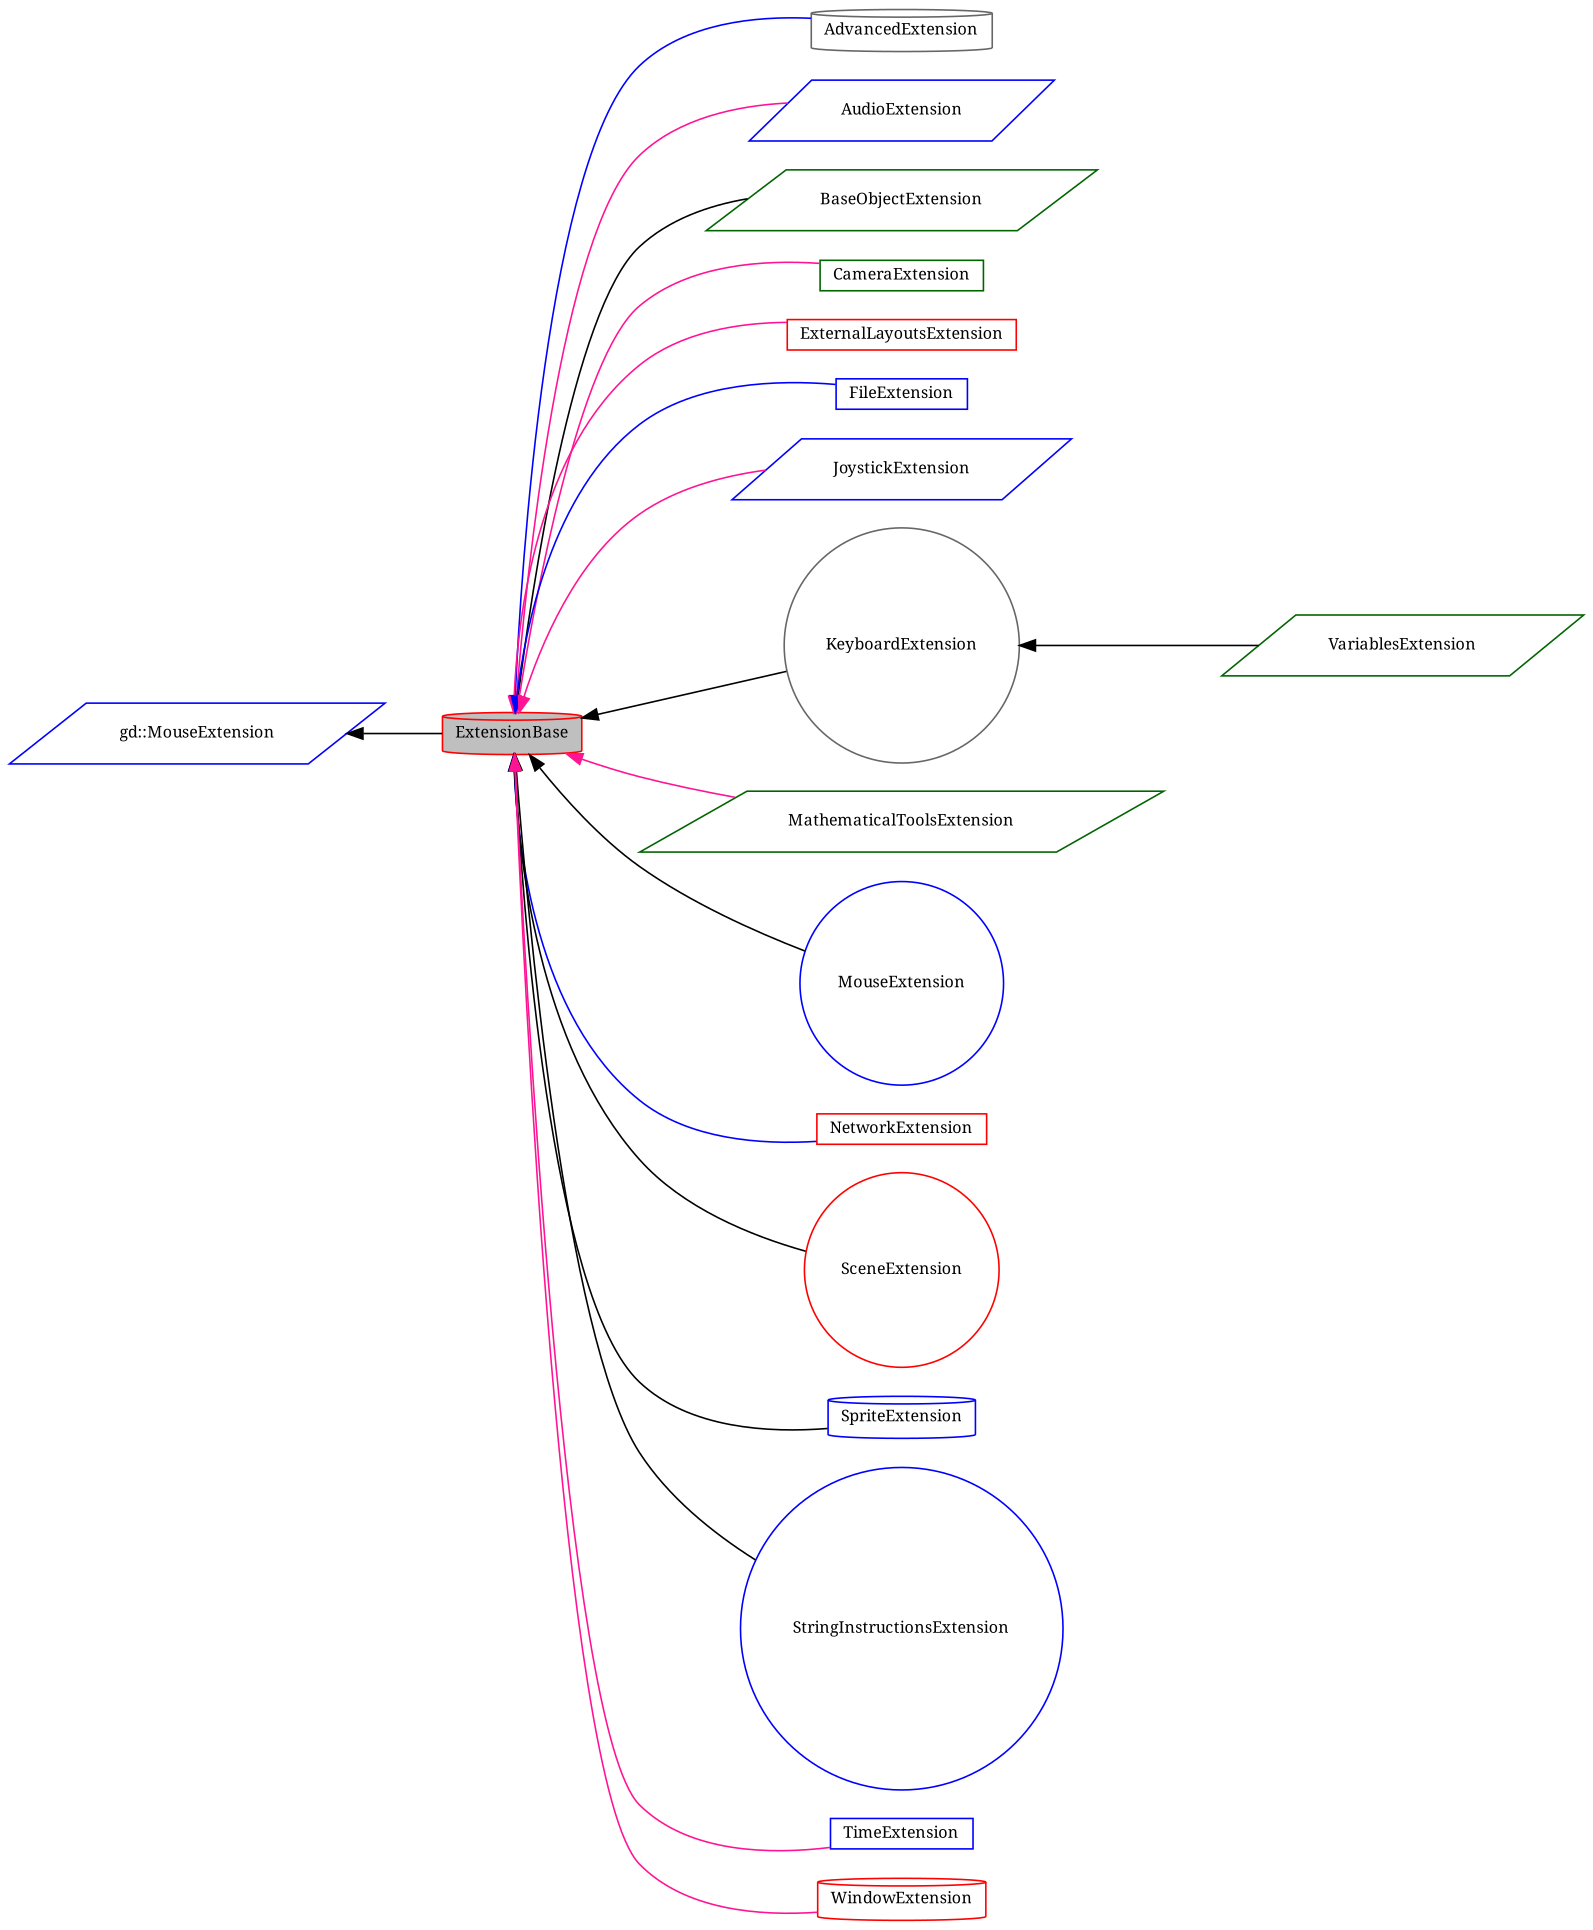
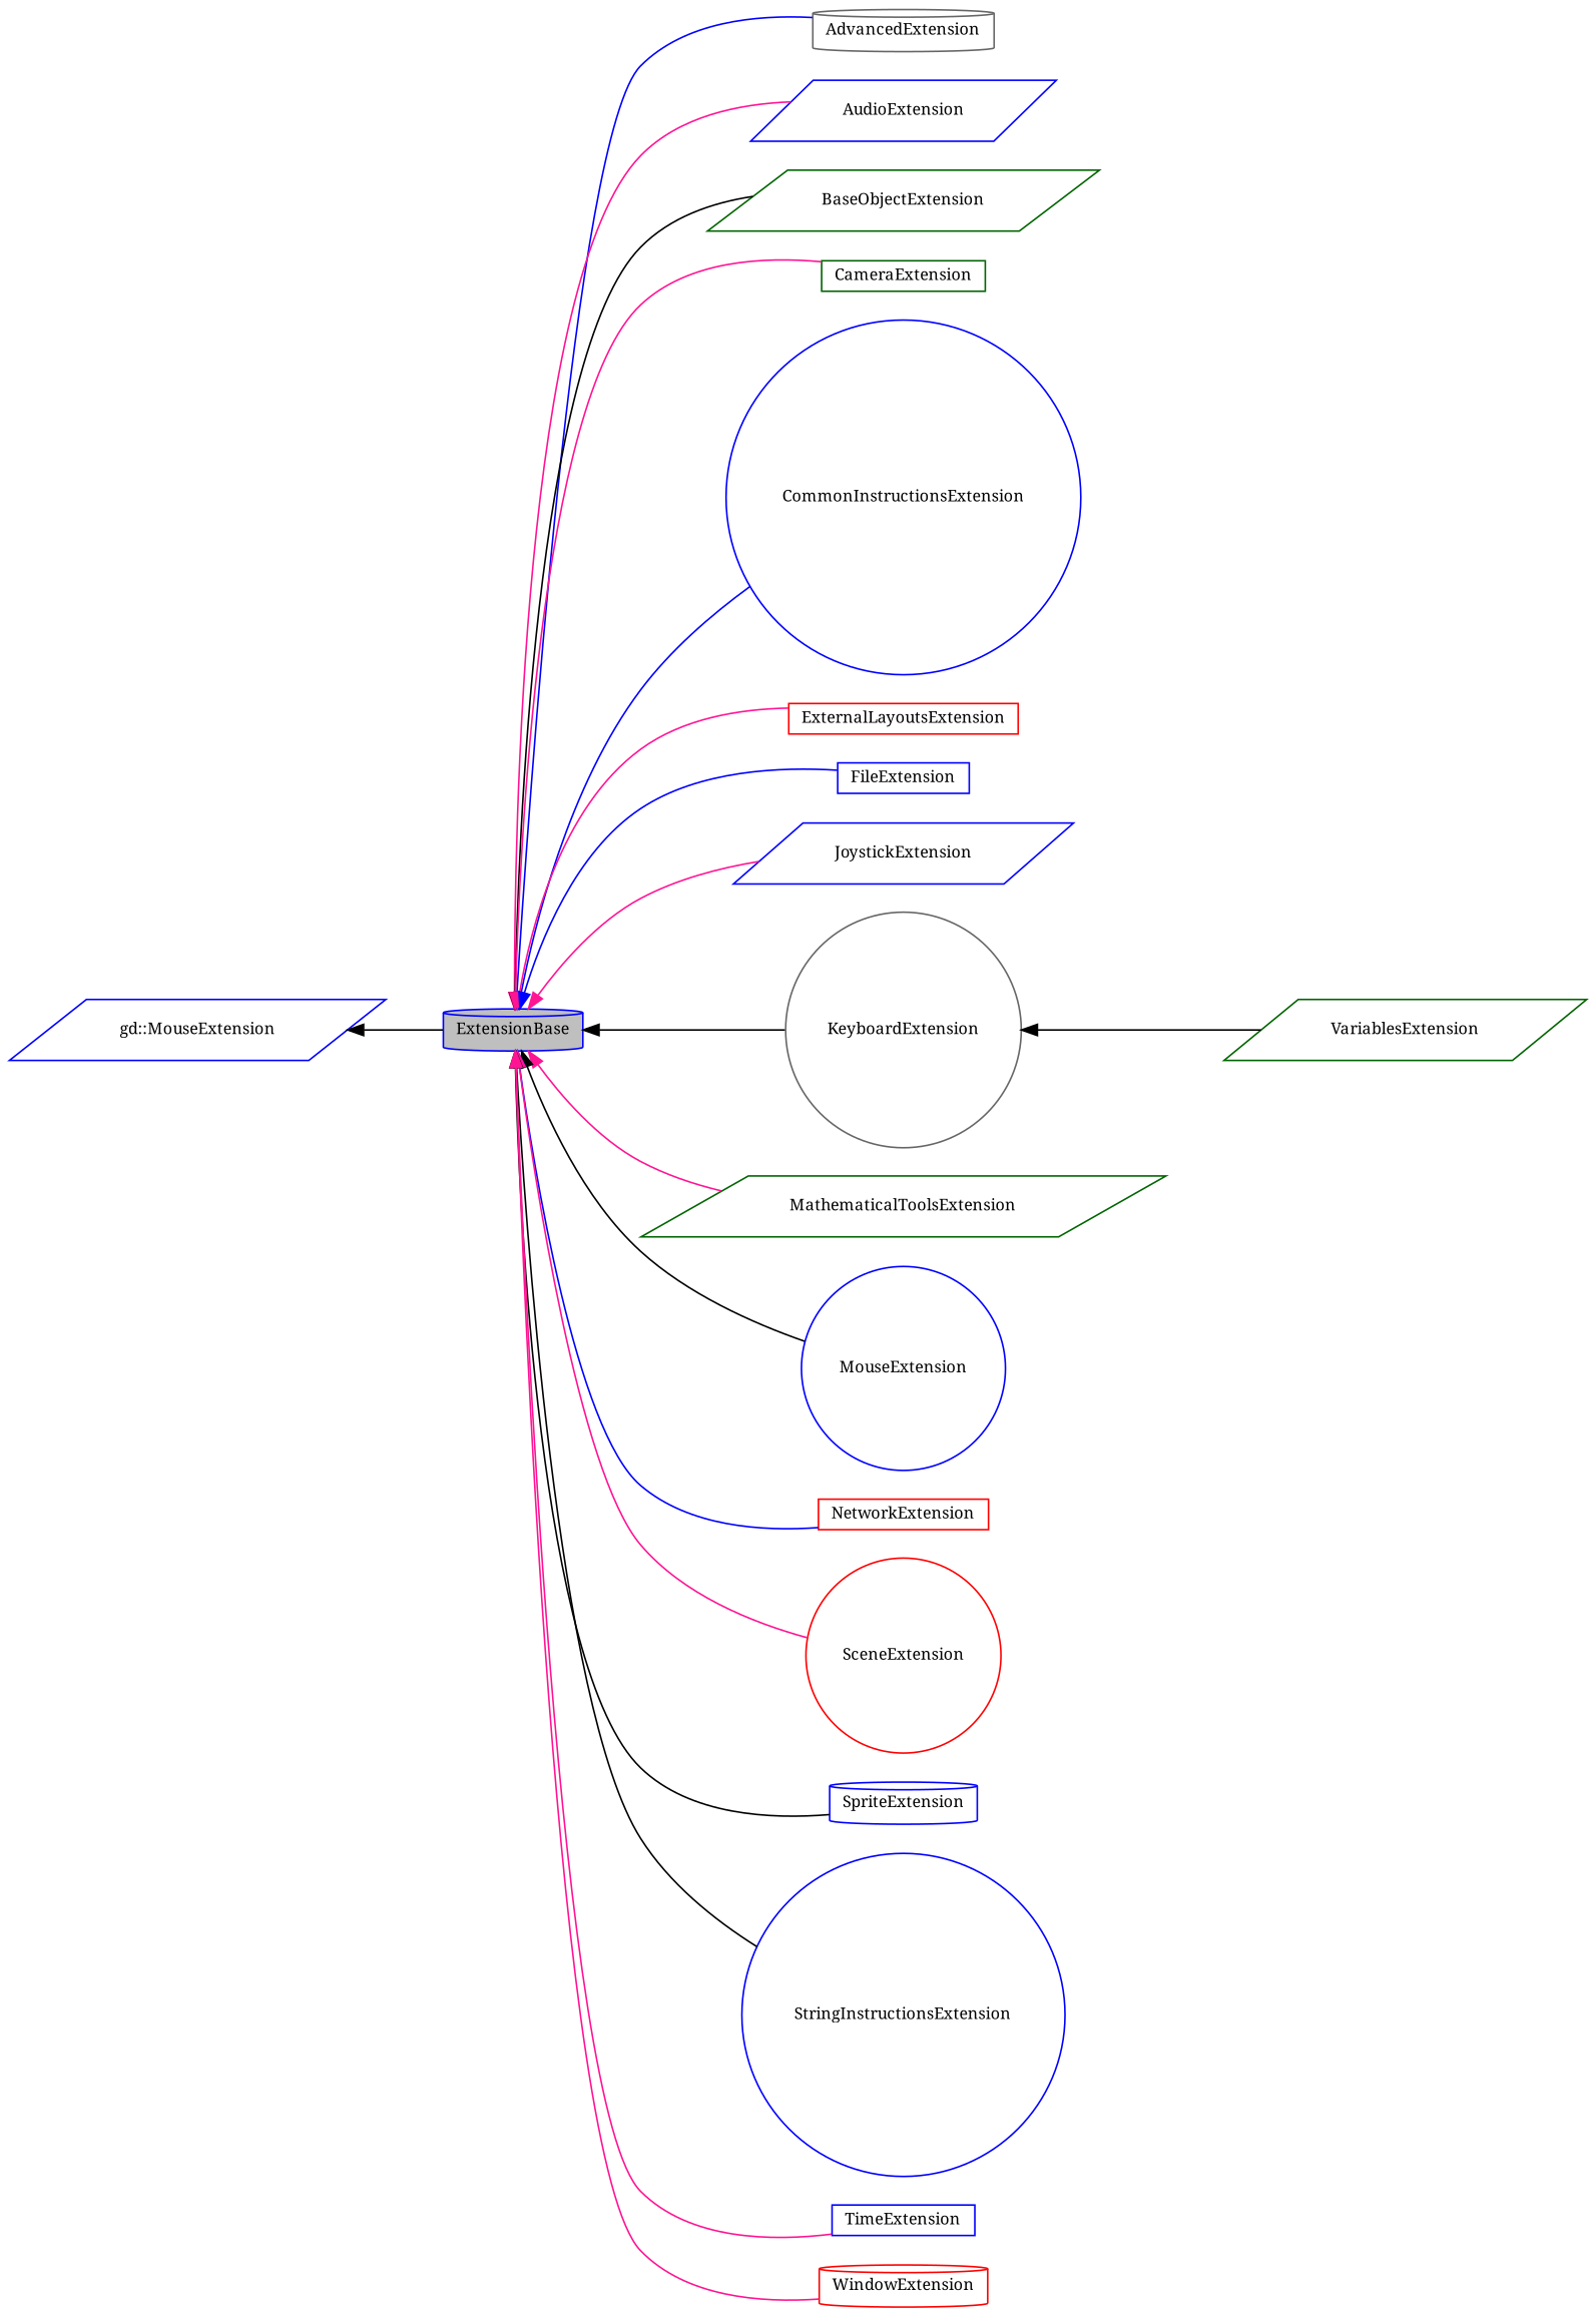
  digraph {
    fontname="Noto Serif"
    rankdir=LR
    node [color=blue fillcolor=white fontname="Noto Serif" fontsize=10 shape=parallelogram style=filled]
    edge [color=black dir=back fontname="Noto Serif" fontsize=10 labelfontname=Helvetica labelfontsize=10 style=solid]
-   n1 [color=red fillcolor=grey75 fontcolor=black height=0.2 label=ExtensionBase shape=cylinder width=0.4]
+   n1 [fillcolor=grey75 fontcolor=black height=0.2 label=ExtensionBase shape=cylinder width=0.4]
    n2 [color=gray40 height=0.2 label=AdvancedExtension shape=cylinder width=0.4]
    n3 [height=0.2 label=AudioExtension width=0.4]
    n4 [color=darkgreen height=0.2 label=BaseObjectExtension width=0.4]
    n5 [color=darkgreen height=0.2 label=CameraExtension shape=box width=0.4]
+   n6 [height=0.2 label=CommonInstructionsExtension shape=circle width=0.4]
    n7 [color=red height=0.2 label=ExternalLayoutsExtension shape=box width=0.4]
    n8 [height=0.2 label=FileExtension shape=box width=0.4]
    n9 [height=0.2 label=JoystickExtension width=0.4]
    n10 [color=gray40 height=0.2 label=KeyboardExtension shape=circle width=0.4]
    n11 [color=darkgreen height=0.2 label=MathematicalToolsExtension width=0.4]
    n12 [height=0.2 label=MouseExtension shape=circle width=0.4]
    n13 [color=red height=0.2 label=NetworkExtension shape=box width=0.4]
    n14 [color=red height=0.2 label=SceneExtension shape=circle width=0.4]
    n15 [height=0.2 label=SpriteExtension shape=cylinder width=0.4]
    n16 [height=0.2 label=StringInstructionsExtension shape=circle width=0.4]
    n17 [height=0.2 label=TimeExtension shape=box width=0.4]
    n18 [color=red height=0.2 label=WindowExtension shape=cylinder width=0.4]
    n19 [color=darkgreen height=0.2 label=VariablesExtension width=0.4]
    n20 [height=0.2 label="gd::MouseExtension" width=0.4]
    n1 -> n2 [color=blue]
    n1 -> n3 [color=deeppink]
    n1 -> n4
    n1 -> n5 [color=deeppink]
+   n1 -> n6 [color=blue]
    n1 -> n7 [color=deeppink]
    n1 -> n8 [color=blue]
    n1 -> n9 [color=deeppink]
    n1 -> n10
    n1 -> n11 [color=deeppink]
    n1 -> n12
    n1 -> n13 [color=blue]
-   n1 -> n14
+   n1 -> n14 [color=deeppink]
    n1 -> n15
    n1 -> n16
    n1 -> n17 [color=deeppink]
    n1 -> n18 [color=deeppink]
    n10 -> n19
    n20 -> n1
  }
